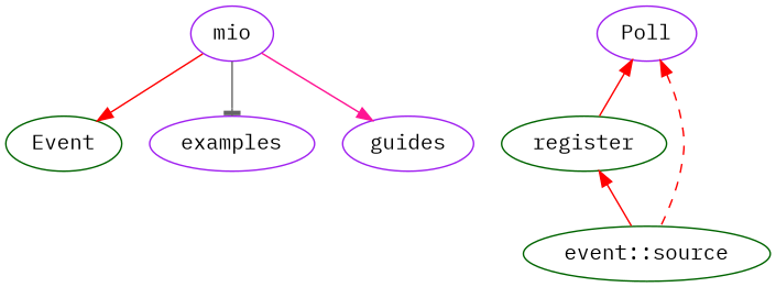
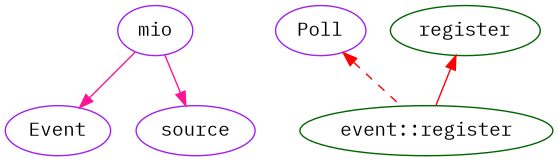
  digraph {
    fontname="IBM Plex Mono"
    node [color=purple fontname="IBM Plex Mono"]
    edge [color=red fontname="IBM Plex Mono"]
    mio
-   Event [color=darkgreen]
-   examples
-   guides
+   Event
+   guides [label=source]
    Poll
    register [color=darkgreen]
-   n7 [color=darkgreen label="event::source"]
-   mio -> Event [arrowhead=normal]
-   mio -> examples [arrowhead=tee color=gray40]
+   n7 [color=darkgreen label="event::register"]
+   mio -> Event [arrowhead=normal color=deeppink]
    mio -> guides [arrowhead=normal color=deeppink]
-   Poll -> register [dir=back]
    Poll -> n7 [dir=back style=dashed]
    register -> n7 [dir=back]
  }
